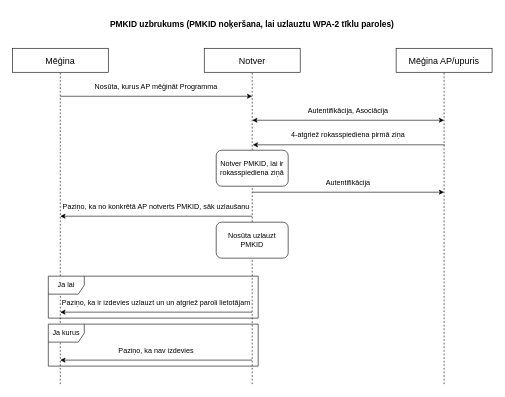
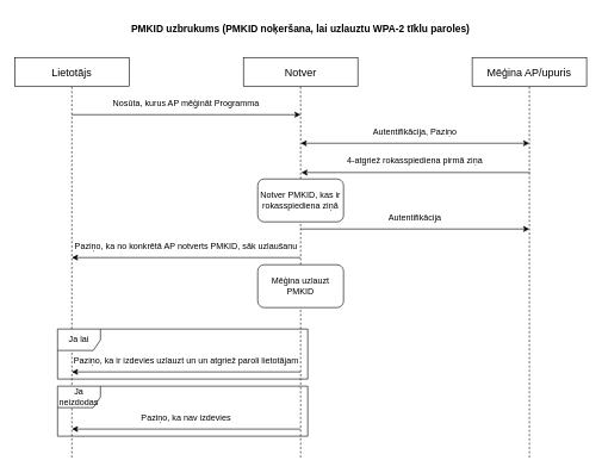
  <mxCell id="0" />
  <mxCell id="1" parent="0" />
  <mxCell id="2" value="" style="rounded=0;whiteSpace=wrap;html=1;" vertex="1" parent="1"><mxGeometry y="80" width="160" height="40" as="geometry" x="20" /></mxCell>
- <mxCell id="3" value="&lt;font style=&quot;font-size: 15px;&quot;&gt;Mēģina&lt;/font&gt;" style="text;html=1;align=center;verticalAlign=middle;whiteSpace=wrap;rounded=0;" vertex="1" parent="1"><mxGeometry y="80" width="160" height="40" as="geometry" x="20" /></mxCell>
+ <mxCell id="3" value="&lt;font style=&quot;font-size: 15px;&quot;&gt;Lietotājs&lt;/font&gt;" style="text;html=1;align=center;verticalAlign=middle;whiteSpace=wrap;rounded=0;" vertex="1" parent="1"><mxGeometry y="80" width="160" height="40" as="geometry" x="20" /></mxCell>
  <mxCell id="4" value="" style="rounded=0;whiteSpace=wrap;html=1;" vertex="1" parent="1"><mxGeometry x="340" y="80" width="160" height="40" as="geometry" /></mxCell>
  <mxCell id="5" value="&lt;font style=&quot;font-size: 15px;&quot;&gt;Notver&lt;/font&gt;" style="text;html=1;align=center;verticalAlign=middle;whiteSpace=wrap;rounded=0;" vertex="1" parent="1"><mxGeometry x="340" y="80" width="160" height="40" as="geometry" /></mxCell>
  <mxCell id="6" value="" style="rounded=0;whiteSpace=wrap;html=1;" vertex="1" parent="1"><mxGeometry x="660" y="80" width="160" height="40" as="geometry" /></mxCell>
  <mxCell id="7" value="&lt;font style=&quot;font-size: 15px;&quot;&gt;Mēģina AP/upuris&lt;/font&gt;" style="text;html=1;align=center;verticalAlign=middle;whiteSpace=wrap;rounded=0;" vertex="1" parent="1"><mxGeometry x="660" y="80" width="160" height="40" as="geometry" /></mxCell>
  <mxCell id="8" value="" style="endArrow=none;dashed=1;html=1;rounded=0;entryX=0.5;entryY=1;entryDx=0;entryDy=0;" edge="1" parent="1" target="3"><mxGeometry width="50" height="50" relative="1" as="geometry"><mxPoint x="100" y="640" as="sourcePoint" /><mxPoint x="430" y="170" as="targetPoint" /></mxGeometry></mxCell>
  <mxCell id="9" value="" style="endArrow=none;dashed=1;html=1;rounded=0;entryX=0.5;entryY=1;entryDx=0;entryDy=0;" edge="1" parent="1" target="5"><mxGeometry width="50" height="50" relative="1" as="geometry"><mxPoint x="420" y="640" as="sourcePoint" /><mxPoint x="419.55" y="120" as="targetPoint" /></mxGeometry></mxCell>
  <mxCell id="10" value="" style="endArrow=none;dashed=1;html=1;rounded=0;entryX=0.5;entryY=1;entryDx=0;entryDy=0;" edge="1" parent="1" target="7"><mxGeometry width="50" height="50" relative="1" as="geometry"><mxPoint x="740" y="640" as="sourcePoint" /><mxPoint x="739.55" y="120" as="targetPoint" /></mxGeometry></mxCell>
  <mxCell id="11" value="&lt;b&gt;&lt;font style=&quot;font-size: 14px;&quot;&gt;PMKID uzbrukums (PMKID noķeršana, lai uzlauztu WPA-2 tīklu paroles)&lt;/font&gt;&lt;/b&gt;" style="text;html=1;align=center;verticalAlign=middle;whiteSpace=wrap;rounded=0;" vertex="1" parent="1"><mxGeometry x="100" y="20" width="640" height="40" as="geometry" /></mxCell>
  <mxCell id="12" value="" style="endArrow=classic;html=1;rounded=0;" edge="1" parent="1"><mxGeometry width="50" height="50" relative="1" as="geometry"><mxPoint x="100" y="160" as="sourcePoint" /><mxPoint x="420" y="160" as="targetPoint" /></mxGeometry></mxCell>
  <mxCell id="13" value="Nosūta, kurus AP mēģināt Programma" style="text;html=1;align=center;verticalAlign=middle;whiteSpace=wrap;rounded=0;" vertex="1" parent="1"><mxGeometry x="100" y="130" width="320" height="30" as="geometry" /></mxCell>
  <mxCell id="14" value="" style="endArrow=classic;html=1;rounded=0;" edge="1" parent="1"><mxGeometry width="50" height="50" relative="1" as="geometry"><mxPoint x="420" y="520" as="sourcePoint" /><mxPoint x="100" y="520" as="targetPoint" /></mxGeometry></mxCell>
  <mxCell id="15" value="Paziņo, ka ir izdevies uzlauzt un un atgriež paroli lietotājam" style="text;html=1;align=center;verticalAlign=middle;whiteSpace=wrap;rounded=0;flipV=1;flipH=1;" vertex="1" parent="1"><mxGeometry x="100" y="490" width="320" height="30" as="geometry" /></mxCell>
- <mxCell id="16" value="Autentifikācija, Asociācija" style="text;html=1;align=center;verticalAlign=middle;whiteSpace=wrap;rounded=0;" vertex="1" parent="1"><mxGeometry x="420" y="170" width="320" height="30" as="geometry" /></mxCell>
+ <mxCell id="16" value="Autentifikācija, Paziņo" style="text;html=1;align=center;verticalAlign=middle;whiteSpace=wrap;rounded=0;" vertex="1" parent="1"><mxGeometry x="420" y="170" width="320" height="30" as="geometry" /></mxCell>
  <mxCell id="17" value="" style="endArrow=classic;startArrow=classic;html=1;rounded=0;" edge="1" parent="1"><mxGeometry width="50" height="50" relative="1" as="geometry"><mxPoint x="420" y="200" as="sourcePoint" /><mxPoint x="740" y="200" as="targetPoint" /></mxGeometry></mxCell>
  <mxCell id="18" value="" style="endArrow=classic;html=1;rounded=0;flipV=1;flipH=1;" edge="1" parent="1"><mxGeometry width="50" height="50" relative="1" as="geometry"><mxPoint x="420" y="240" as="sourcePoint" /><mxPoint x="740" y="240" as="targetPoint" /></mxGeometry></mxCell>
  <mxCell id="19" value="4-atgriež rokasspiediena pirmā ziņa" style="text;html=1;align=center;verticalAlign=middle;whiteSpace=wrap;rounded=0;flipV=1;flipH=1;" vertex="1" parent="1"><mxGeometry x="420" y="210" width="320" height="30" as="geometry" /></mxCell>
  <mxCell id="20" value="" style="rounded=1;whiteSpace=wrap;html=1;" vertex="1" parent="1"><mxGeometry x="360" y="250" width="120" height="60" as="geometry" /></mxCell>
- <mxCell id="21" value="Notver PMKID, lai ir rokasspiediena ziņā" style="text;html=1;align=center;verticalAlign=middle;whiteSpace=wrap;rounded=0;" vertex="1" parent="1"><mxGeometry x="360" y="250" width="120" height="60" as="geometry" /></mxCell>
+ <mxCell id="21" value="Notver PMKID, kas ir rokasspiediena ziņā" style="text;html=1;align=center;verticalAlign=middle;whiteSpace=wrap;rounded=0;" vertex="1" parent="1"><mxGeometry x="360" y="250" width="120" height="60" as="geometry" /></mxCell>
  <mxCell id="22" value="" style="endArrow=classic;html=1;rounded=0;" edge="1" parent="1"><mxGeometry width="50" height="50" relative="1" as="geometry"><mxPoint x="420" y="320" as="sourcePoint" /><mxPoint x="740" y="320" as="targetPoint" /></mxGeometry></mxCell>
  <mxCell id="23" value="Autentifikācija" style="text;html=1;align=center;verticalAlign=middle;whiteSpace=wrap;rounded=0;" vertex="1" parent="1"><mxGeometry x="420" y="290" width="320" height="30" as="geometry" /></mxCell>
  <mxCell id="24" value="" style="endArrow=classic;html=1;rounded=0;" edge="1" parent="1"><mxGeometry width="50" height="50" relative="1" as="geometry"><mxPoint x="420" y="360" as="sourcePoint" /><mxPoint x="100" y="360" as="targetPoint" /></mxGeometry></mxCell>
  <mxCell id="25" value="Paziņo, ka no konkrētā AP notverts PMKID, sāk uzlaušanu" style="text;html=1;align=center;verticalAlign=middle;whiteSpace=wrap;rounded=0;flipV=1;flipH=1;" vertex="1" parent="1"><mxGeometry x="100" y="330" width="320" height="30" as="geometry" /></mxCell>
  <mxCell id="26" value="" style="rounded=1;whiteSpace=wrap;html=1;" vertex="1" parent="1"><mxGeometry x="360" y="370" width="120" height="60" as="geometry" /></mxCell>
- <mxCell id="27" value="Nosūta uzlauzt PMKID" style="text;html=1;align=center;verticalAlign=middle;whiteSpace=wrap;rounded=0;" vertex="1" parent="1"><mxGeometry x="360" y="370" width="120" height="60" as="geometry" /></mxCell>
+ <mxCell id="27" value="Mēģina uzlauzt PMKID" style="text;html=1;align=center;verticalAlign=middle;whiteSpace=wrap;rounded=0;" vertex="1" parent="1"><mxGeometry x="360" y="370" width="120" height="60" as="geometry" /></mxCell>
  <mxCell id="28" value="Ja lai" style="shape=umlFrame;whiteSpace=wrap;html=1;pointerEvents=0;" vertex="1" parent="1"><mxGeometry x="80" y="460" width="350" height="70" as="geometry" /></mxCell>
  <mxCell id="29" value="" style="endArrow=classic;html=1;rounded=0;" edge="1" parent="1"><mxGeometry width="50" height="50" relative="1" as="geometry"><mxPoint x="420" y="600" as="sourcePoint" /><mxPoint x="100" y="600" as="targetPoint" /></mxGeometry></mxCell>
  <mxCell id="30" value="Paziņo, ka nav izdevies" style="text;html=1;align=center;verticalAlign=middle;whiteSpace=wrap;rounded=0;flipV=1;flipH=1;" vertex="1" parent="1"><mxGeometry x="100" y="570" width="320" height="30" as="geometry" /></mxCell>
- <mxCell id="31" value="Ja kurus" style="shape=umlFrame;whiteSpace=wrap;html=1;pointerEvents=0;" vertex="1" parent="1"><mxGeometry x="80" y="540" width="350" height="70" as="geometry" /></mxCell>
+ <mxCell id="31" value="Ja neizdodas" style="shape=umlFrame;whiteSpace=wrap;html=1;pointerEvents=0;" vertex="1" parent="1"><mxGeometry x="80" y="540" width="350" height="70" as="geometry" /></mxCell>
